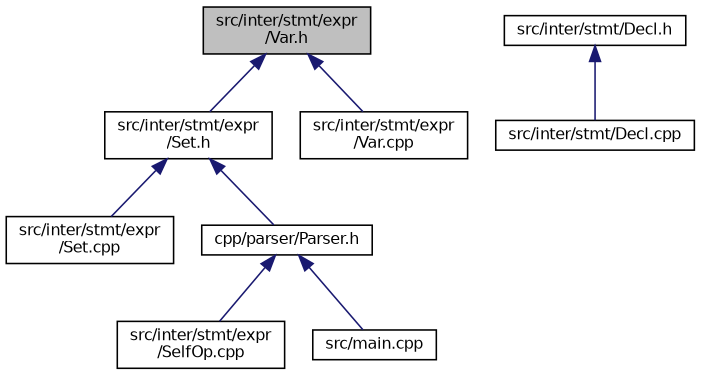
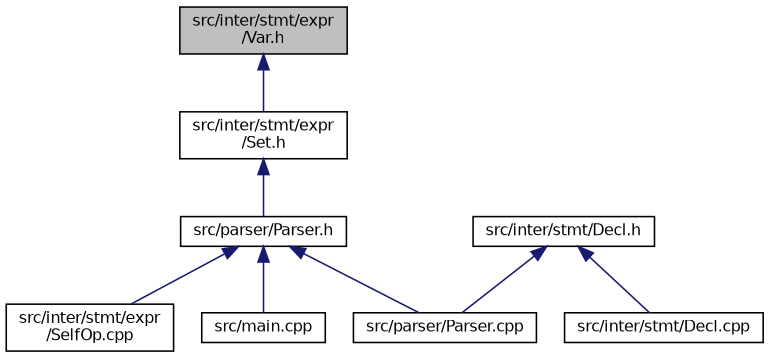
  digraph {
    node [color=black fillcolor=white fontname=Helvetica fontsize=10 shape=record style=filled]
    edge [color=midnightblue dir=back fontname=Helvetica fontsize=10 labelfontname=Helvetica labelfontsize=10 style=solid]
    n1 [fillcolor=grey75 fontcolor=black height=0.2 label="src/inter/stmt/expr\l/Var.h" width=0.4]
    n2 [height=0.2 label="src/inter/stmt/expr\l/Set.h" width=0.4]
-   n3 [height=0.2 label="src/inter/stmt/expr\l/Var.cpp" width=0.4]
    n4 [height=0.2 label="src/inter/stmt/Decl.h" width=0.4]
    n5 [height=0.2 label="src/inter/stmt/Decl.cpp" width=0.4]
+   n6 [height=0.2 label="src/parser/Parser.cpp" width=0.4]
    n7 [height=0.2 label="src/inter/stmt/expr\l/SelfOp.cpp" width=0.4]
-   n8 [height=0.2 label="src/inter/stmt/expr\l/Set.cpp" width=0.4]
-   n9 [height=0.2 label="cpp/parser/Parser.h" width=0.4]
+   n9 [height=0.2 label="src/parser/Parser.h" width=0.4]
    n10 [height=0.2 label="src/main.cpp" width=0.4]
    n1 -> n2
-   n1 -> n3
-   n2 -> n8
    n2 -> n9
    n4 -> n5
+   n4 -> n6
+   n9 -> n6
    n9 -> n7
    n9 -> n10
  }
